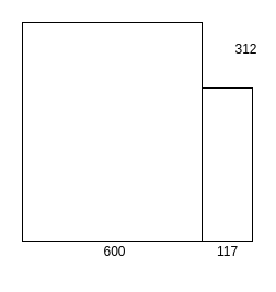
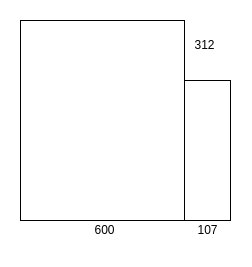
  <mxCell id="0" />
  <mxCell id="1" parent="0" />
  <mxCell id="2" value="" style="rounded=0;whiteSpace=wrap;html=1;" vertex="1" parent="1"><mxGeometry x="20" y="20" width="164" height="200" as="geometry" /></mxCell>
  <mxCell id="3" value="" style="rounded=0;whiteSpace=wrap;html=1;" vertex="1" parent="1"><mxGeometry x="184" y="80" width="46" height="140" as="geometry" /></mxCell>
- <mxCell id="4" value="117" style="text;html=1;align=center;verticalAlign=middle;resizable=0;points=[];autosize=1;strokeColor=none;fillColor=none;" vertex="1" parent="1"><mxGeometry x="187" y="215" width="40" height="30" as="geometry" /></mxCell>
- <mxCell id="5" value="312" style="text;html=1;align=center;verticalAlign=middle;resizable=0;points=[];autosize=1;strokeColor=none;fillColor=none;" vertex="1" parent="1"><mxGeometry x="204" y="30" width="40" height="30" as="geometry" /></mxCell>
+ <mxCell id="4" value="107" style="text;html=1;align=center;verticalAlign=middle;resizable=0;points=[];autosize=1;strokeColor=none;fillColor=none;" vertex="1" parent="1"><mxGeometry x="187" y="215" width="40" height="30" as="geometry" /></mxCell>
+ <mxCell id="5" value="312" style="text;html=1;align=center;verticalAlign=middle;resizable=0;points=[];autosize=1;strokeColor=none;fillColor=none;" vertex="1" parent="1"><mxGeometry x="184" y="30" width="40" height="30" as="geometry" /></mxCell>
  <mxCell id="6" value="600" style="text;html=1;align=center;verticalAlign=middle;resizable=0;points=[];autosize=1;strokeColor=none;fillColor=none;" vertex="1" parent="1"><mxGeometry x="84" y="215" width="40" height="30" as="geometry" /></mxCell>
